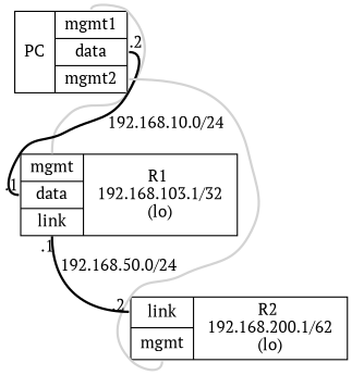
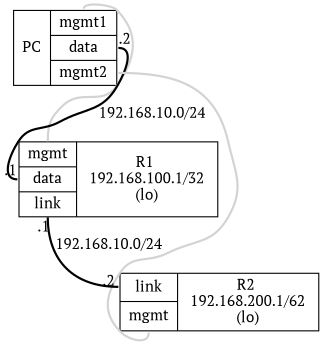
  graph {
    fontname="PT Serif"
    node [fontname="PT Serif" requires=infix shape=record]
    edge [color=lightgray fontname="PT Serif" headport=mgmt penwidth=2]
    n1 [label="PC | { <mgmt1> mgmt1 | <data> data | <mgmt2> mgmt2 }" requires=controller]
-   n2 [label="{ <mgmt> mgmt | <data> data | <link> link} | R1 \n 192.168.103.1/32 \n(lo)"]
+   n2 [label="{ <mgmt> mgmt | <data> data | <link> link} | R1 \n 192.168.100.1/32 \n(lo)"]
    n3 [label="{ <link> link | <mgmt> mgmt  } | R2 \n 192.168.200.1/62 \n(lo)"]
    n1 -- n2 [requires=mgmt tailport=mgmt1]
    n1 -- n2 [color=black fontcolor=black headlabel=.1 headport=data label="192.168.10.0/24" taillabel=.2 tailport=data]
    n1 -- n3 [requires=mgmt tailport=mgmt2]
-   n2 -- n3 [color=black fontcolor=black headlabel=.2 headport=link label="192.168.50.0/24" labeldistance=1 taillabel=.1 tailport=link]
+   n2 -- n3 [color=black fontcolor=black headlabel=.2 headport=link label="192.168.10.0/24" labeldistance=1 taillabel=.1 tailport=link]
  }
